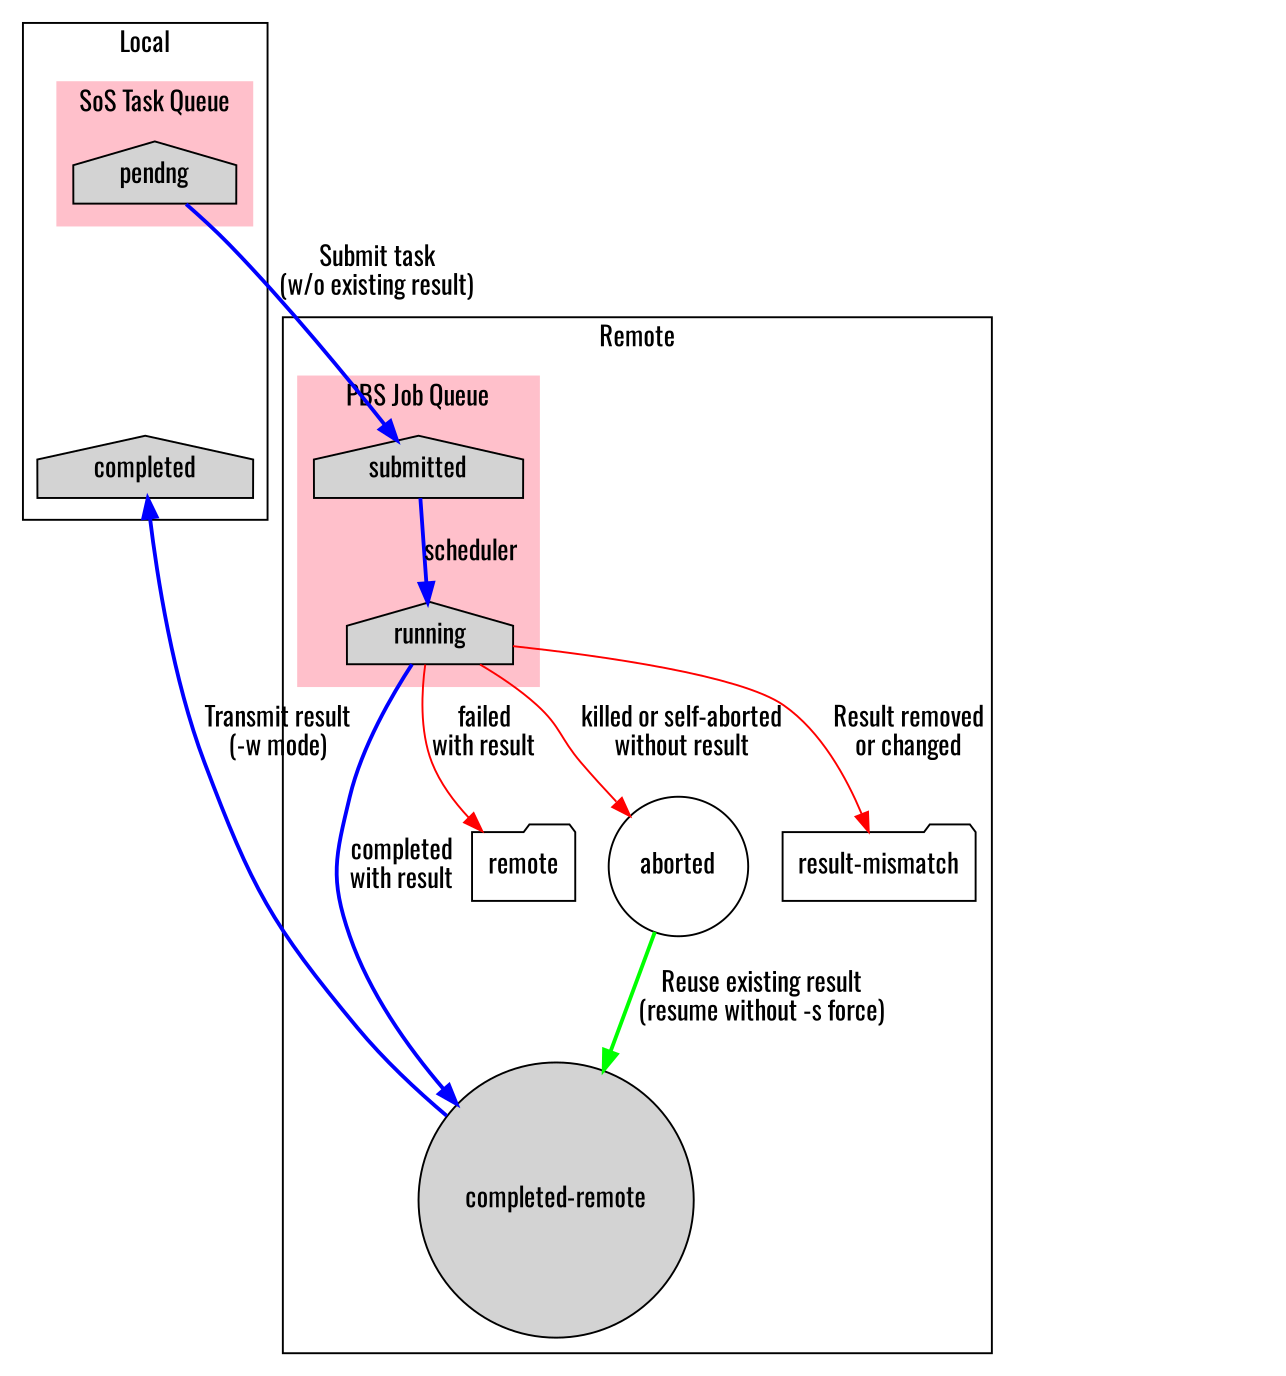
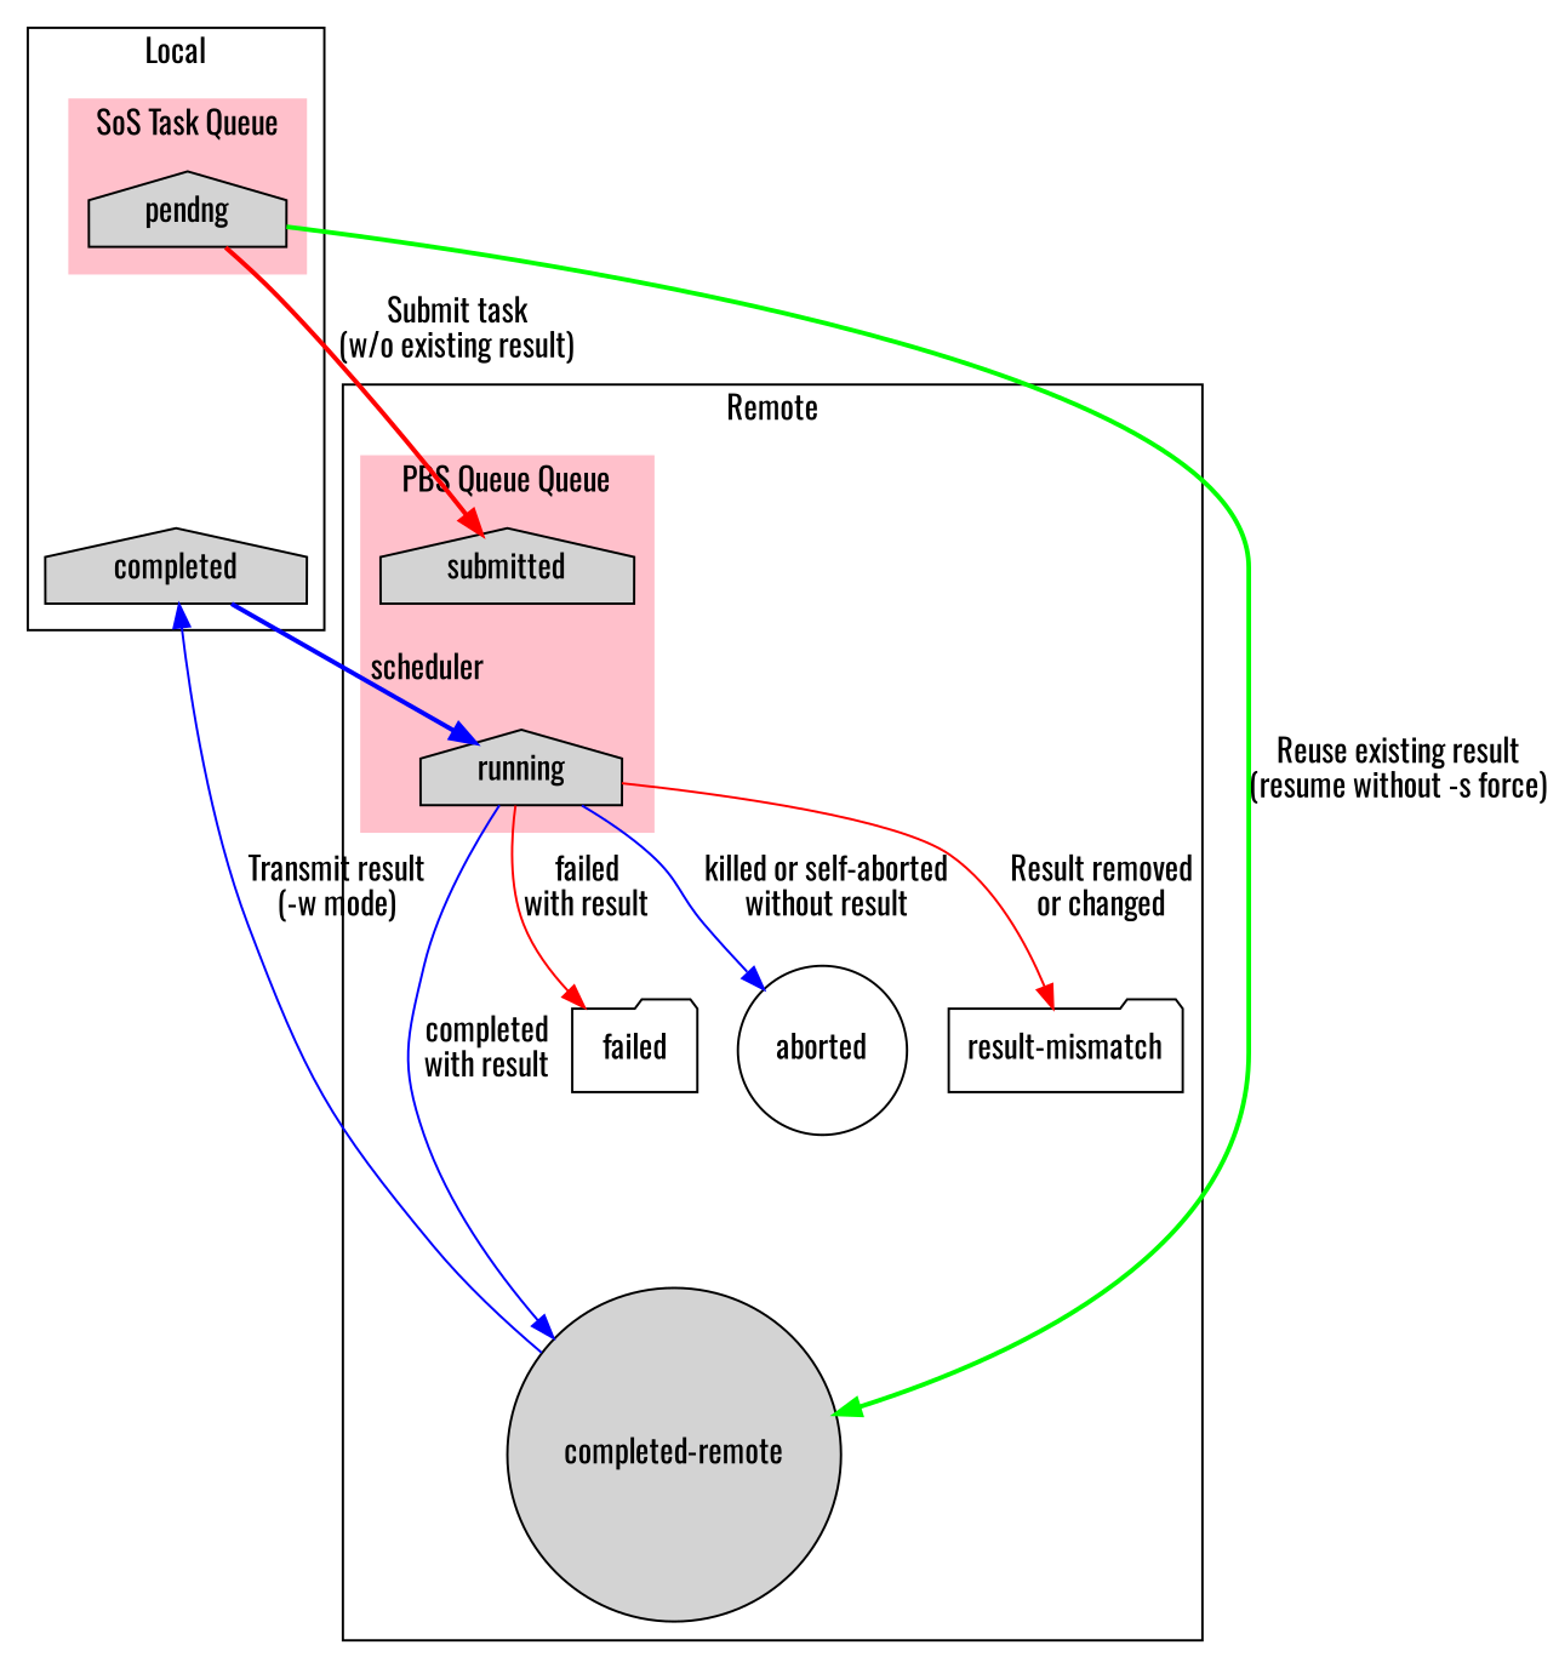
  digraph {
    fontname=Oswald
    node [fontname=Oswald shape=house style=filled]
    edge [fontname=Oswald style=bold color=blue]
    n1 [label=pendng]
    n2 [label=completed]
    n3 [label=submitted]
    n4 [label=running]
    n5 [label="completed-remote" shape=circle]
-   n6 [label=remote shape=folder style=""]
+   n6 [label=failed shape=folder style=""]
    n7 [label=aborted shape=circle style=""]
    n8 [label="result-mismatch" shape=folder style=""]
    subgraph cluster_1 {
      label=Local
      n2
      subgraph cluster_2 {
        color=pink
        label="SoS Task Queue"
        rankdir=TB
        style=filled
        n1
      }
    }
    subgraph cluster_3 {
      label=Remote
      n5
      n6
      n7
      n8
      subgraph cluster_4 {
        color=pink
-       label="PBS Job Queue"
+       label="PBS Queue Queue"
        style=filled
        n3
        n4
      }
    }
    n1 -> n2 [style=invis color=""]
-   n1 -> n3 [label="Submit task\n(w/o existing result)"]
+   n1 -> n3 [color=red label="Submit task\n(w/o existing result)"]
    n1 -> n4 [style=invis color=""]
-   n7 -> n5 [color=green label="Reuse existing result\n(resume without -s force)"]
-   n3 -> n4 [label=scheduler]
-   n4 -> n5 [label="completed\nwith result"]
+   n1 -> n5 [color=green label="Reuse existing result\n(resume without -s force)"]
+   n2 -> n4 [label=scheduler]
+   n4 -> n5 [label="completed\nwith result" style=solid]
    n4 -> n6 [color=red label="failed\nwith result" style=""]
-   n4 -> n7 [color=red label="killed or self-aborted\nwithout result" style=""]
+   n4 -> n7 [label="killed or self-aborted\nwithout result" style=""]
    n4 -> n8 [color=red label="Result removed\nor changed" style=""]
-   n5 -> n2 [label="Transmit result\n(-w mode)"]
+   n5 -> n2 [label="Transmit result\n(-w mode)" style=solid]
  }
